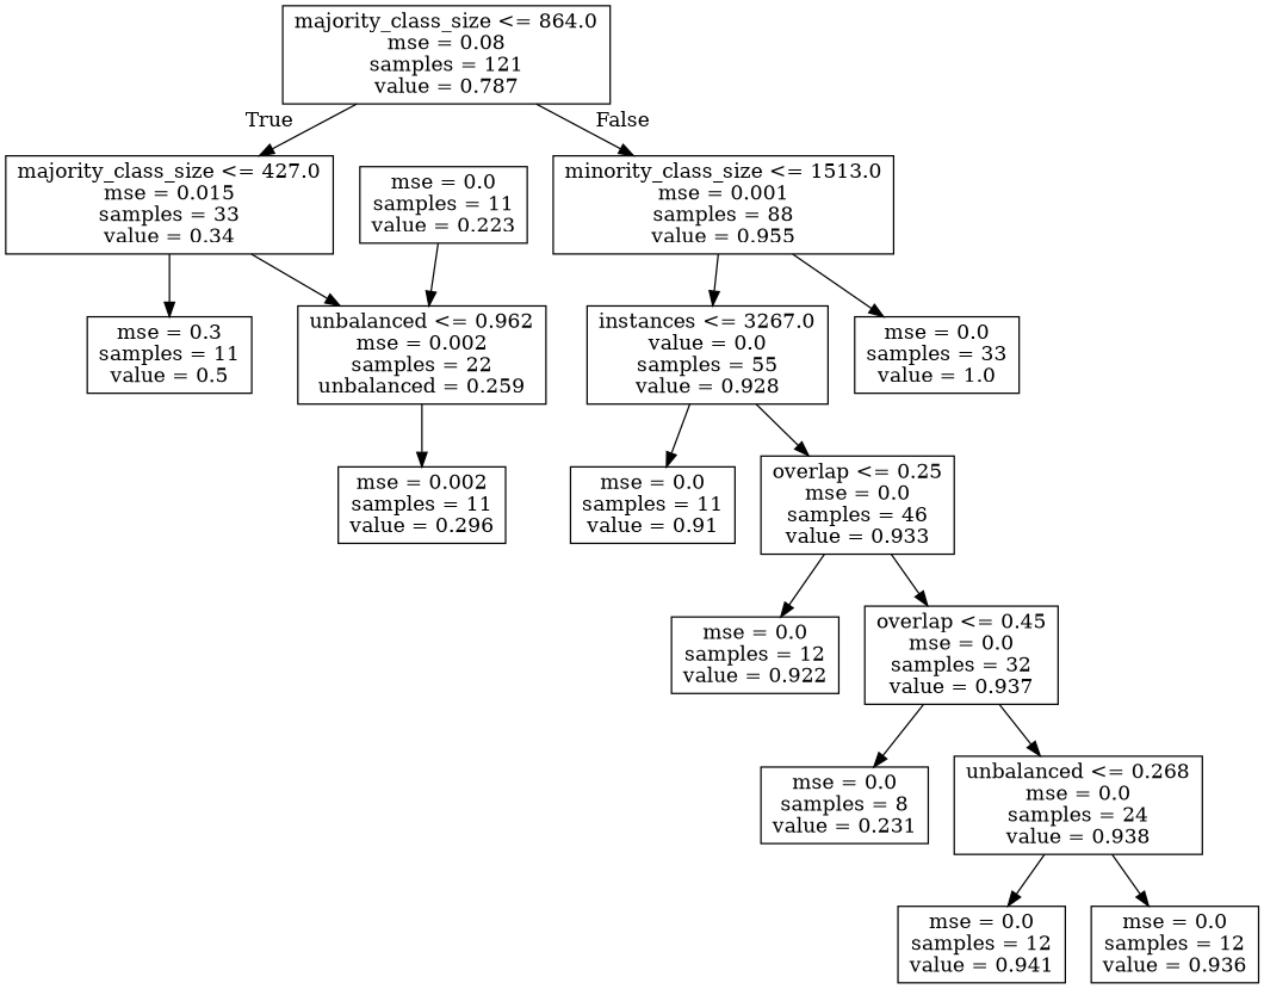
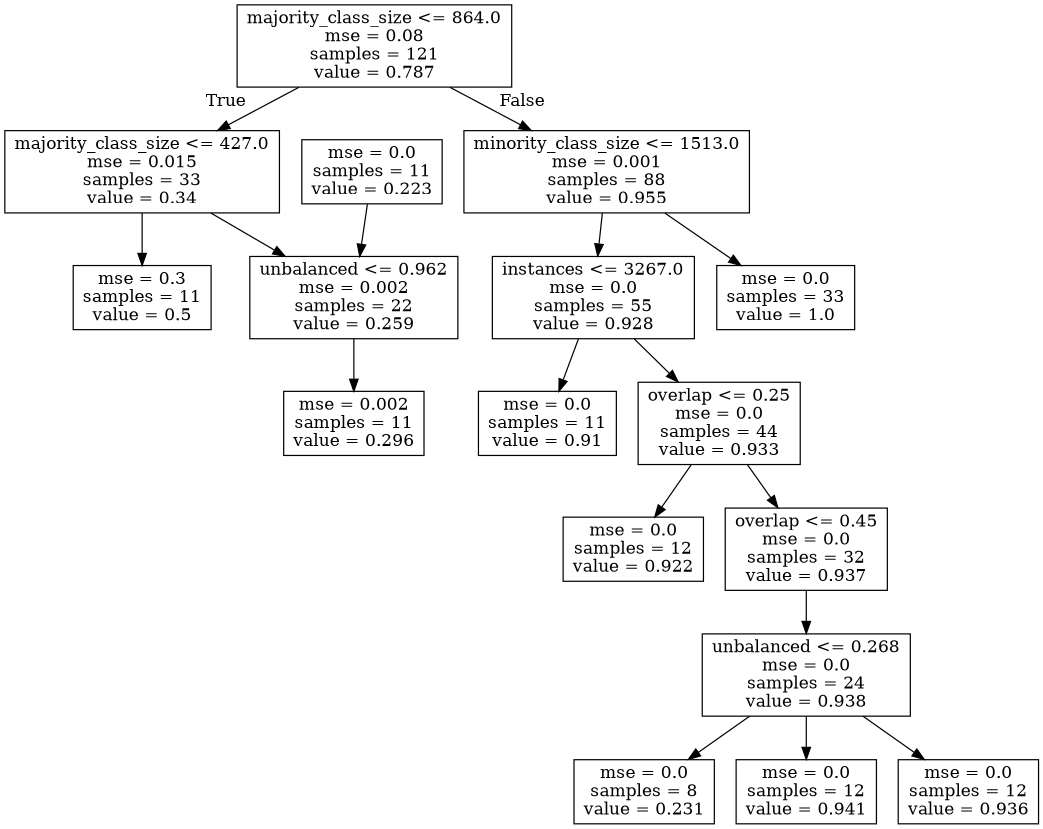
  digraph {
    node [shape=box]
    n1 [label="majority_class_size <= 864.0\nmse = 0.08\nsamples = 121\nvalue = 0.787"]
    n2 [label="majority_class_size <= 427.0\nmse = 0.015\nsamples = 33\nvalue = 0.34"]
    n3 [label="minority_class_size <= 1513.0\nmse = 0.001\nsamples = 88\nvalue = 0.955"]
-   n4 [label="unbalanced <= 0.962\nmse = 0.002\nsamples = 22\nunbalanced = 0.259"]
+   n4 [label="unbalanced <= 0.962\nmse = 0.002\nsamples = 22\nvalue = 0.259"]
    n5 [label="mse = 0.3\nsamples = 11\nvalue = 0.5"]
-   n6 [label="instances <= 3267.0\nvalue = 0.0\nsamples = 55\nvalue = 0.928"]
+   n6 [label="instances <= 3267.0\nmse = 0.0\nsamples = 55\nvalue = 0.928"]
    n7 [label="mse = 0.0\nsamples = 33\nvalue = 1.0"]
    n8 [label="mse = 0.002\nsamples = 11\nvalue = 0.296"]
    n9 [label="mse = 0.0\nsamples = 11\nvalue = 0.223"]
    n10 [label="mse = 0.0\nsamples = 11\nvalue = 0.91"]
-   n11 [label="overlap <= 0.25\nmse = 0.0\nsamples = 46\nvalue = 0.933"]
+   n11 [label="overlap <= 0.25\nmse = 0.0\nsamples = 44\nvalue = 0.933"]
    n12 [label="mse = 0.0\nsamples = 12\nvalue = 0.922"]
    n13 [label="overlap <= 0.45\nmse = 0.0\nsamples = 32\nvalue = 0.937"]
    n14 [label="mse = 0.0\nsamples = 8\nvalue = 0.231"]
    n15 [label="unbalanced <= 0.268\nmse = 0.0\nsamples = 24\nvalue = 0.938"]
    n16 [label="mse = 0.0\nsamples = 12\nvalue = 0.941"]
    n17 [label="mse = 0.0\nsamples = 12\nvalue = 0.936"]
    n1 -> n2 [headlabel=True labelangle=45 labeldistance=2.5]
    n1 -> n3 [headlabel=False labelangle=-45 labeldistance=2.5]
    n2 -> n4
    n2 -> n5
    n3 -> n6
    n3 -> n7
    n4 -> n8
    n6 -> n10
    n6 -> n11
    n9 -> n4
    n11 -> n12
    n11 -> n13
-   n13 -> n14
+   n15 -> n14
    n13 -> n15
    n15 -> n16
    n15 -> n17
  }
